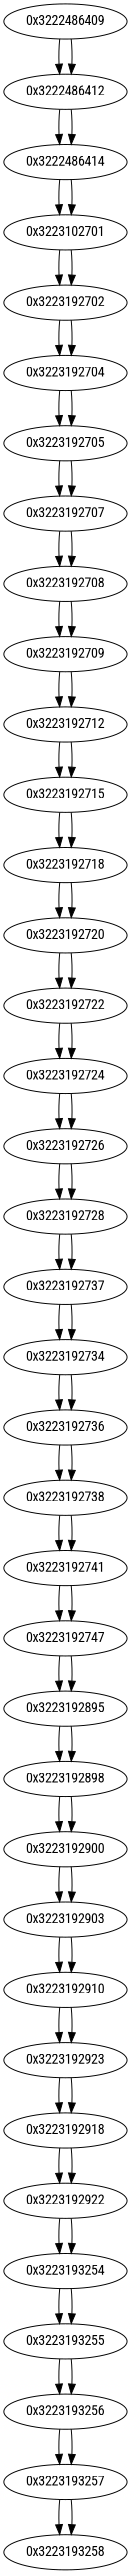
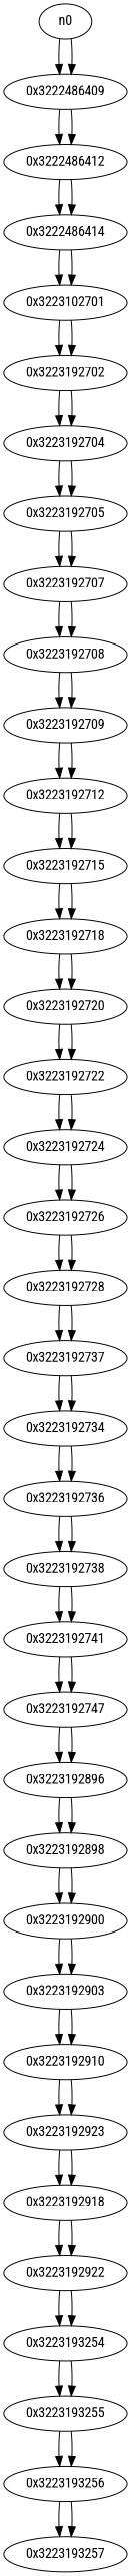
  digraph {
    fontname="Roboto Condensed"
    node [fontname="Roboto Condensed"]
    edge [fontname="Roboto Condensed"]
    n1 [label="0x3222486409"]
    n2 [label="0x3222486412"]
    n3 [label="0x3222486414"]
    n4 [label="0x3223102701"]
    n5 [label="0x3223192702"]
    n6 [label="0x3223192704"]
    n7 [label="0x3223192705"]
    n8 [label="0x3223192707"]
    n9 [label="0x3223192708"]
    n10 [label="0x3223192709"]
    n11 [label="0x3223192712"]
    n12 [label="0x3223192715"]
    n13 [label="0x3223192718"]
    n14 [label="0x3223192720"]
    n15 [label="0x3223192722"]
    n16 [label="0x3223192724"]
+   n0
    n17 [label="0x3223192726"]
    n18 [label="0x3223192728"]
    n19 [label="0x3223192737"]
    n20 [label="0x3223192734"]
    n21 [label="0x3223192736"]
    n22 [label="0x3223192738"]
    n23 [label="0x3223192741"]
    n24 [label="0x3223192747"]
-   n25 [label="0x3223192895"]
+   n25 [label="0x3223192896"]
    n26 [label="0x3223192898"]
    n27 [label="0x3223192900"]
    n28 [label="0x3223192903"]
    n29 [label="0x3223192910"]
    n30 [label="0x3223192923"]
    n31 [label="0x3223192918"]
    n32 [label="0x3223192922"]
    n33 [label="0x3223193254"]
    n34 [label="0x3223193255"]
    n35 [label="0x3223193256"]
    n36 [label="0x3223193257"]
-   n37 [label="0x3223193258"]
    n1 -> n2
    n1 -> n2
    n2 -> n3
    n2 -> n3
    n3 -> n4
    n3 -> n4
    n4 -> n5
    n4 -> n5
    n5 -> n6
    n5 -> n6
    n6 -> n7
    n6 -> n7
    n7 -> n8
    n7 -> n8
    n8 -> n9
    n8 -> n9
    n9 -> n10
    n9 -> n10
    n10 -> n11
    n10 -> n11
    n11 -> n12
    n11 -> n12
    n12 -> n13
    n12 -> n13
    n13 -> n14
    n13 -> n14
    n14 -> n15
    n14 -> n15
    n15 -> n16
    n15 -> n16
    n16 -> n17
    n16 -> n17
+   n0 -> n1
+   n0 -> n1
    n17 -> n18
    n17 -> n18
    n18 -> n19
    n18 -> n19
    n19 -> n20
    n19 -> n20
    n20 -> n21
    n20 -> n21
    n21 -> n22
    n21 -> n22
    n22 -> n23
    n22 -> n23
    n23 -> n24
    n23 -> n24
    n24 -> n25
    n24 -> n25
    n25 -> n26
    n25 -> n26
    n26 -> n27
    n26 -> n27
    n27 -> n28
    n27 -> n28
    n28 -> n29
    n28 -> n29
    n29 -> n30
    n29 -> n30
    n30 -> n31
    n30 -> n31
    n31 -> n32
    n31 -> n32
    n32 -> n33
    n32 -> n33
    n33 -> n34
    n33 -> n34
    n34 -> n35
    n34 -> n35
    n35 -> n36
    n35 -> n36
-   n36 -> n37
-   n36 -> n37
  }
